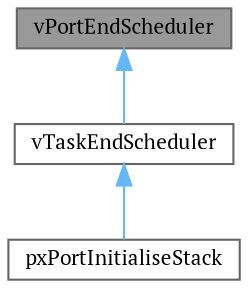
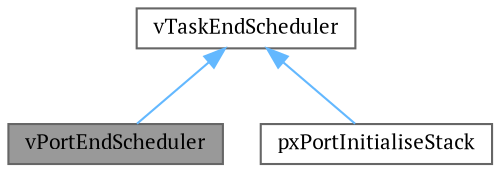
  digraph {
    fontname="PT Serif"
    rankdir=TB
    node [color=grey40 fillcolor=white fontname="PT Serif" fontsize=10 shape=box style=filled]
    edge [color=steelblue1 dir=back fontname="PT Serif" fontsize=10 labelfontname=Helvetica labelfontsize=10 style=solid]
    n1 [color=gray40 fillcolor=grey60 fontcolor=black height=0.2 label=vPortEndScheduler width=0.4]
    n2 [height=0.2 label=vTaskEndScheduler width=0.4]
    n3 [height=0.2 label=pxPortInitialiseStack width=0.4]
-   n1 -> n2
+   n2 -> n1
    n2 -> n3
  }
